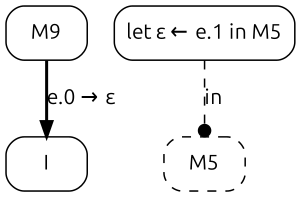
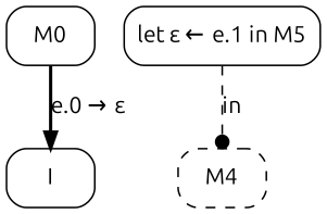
  digraph {
    fontname=Ubuntu
    node [fontname=Ubuntu shape=box style=rounded]
    edge [fontname=Ubuntu]
    n1 [label=I]
-   M0 [label=M9]
+   M0
    n3 [label="let ε ← e.1 in M5"]
-   M5 [style="rounded,dashed"]
+   M5 [style="rounded,dashed" label=M4]
    M0 -> n1 [arrowhead=normal label="e.0 → ε" style=bold]
    n3 -> M5 [arrowhead=dot label=in style=dashed]
  }
